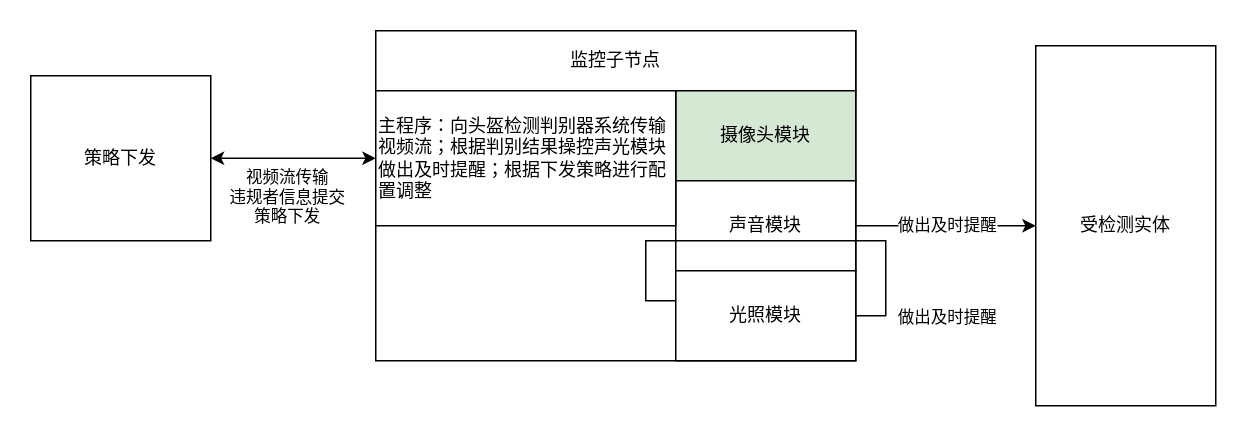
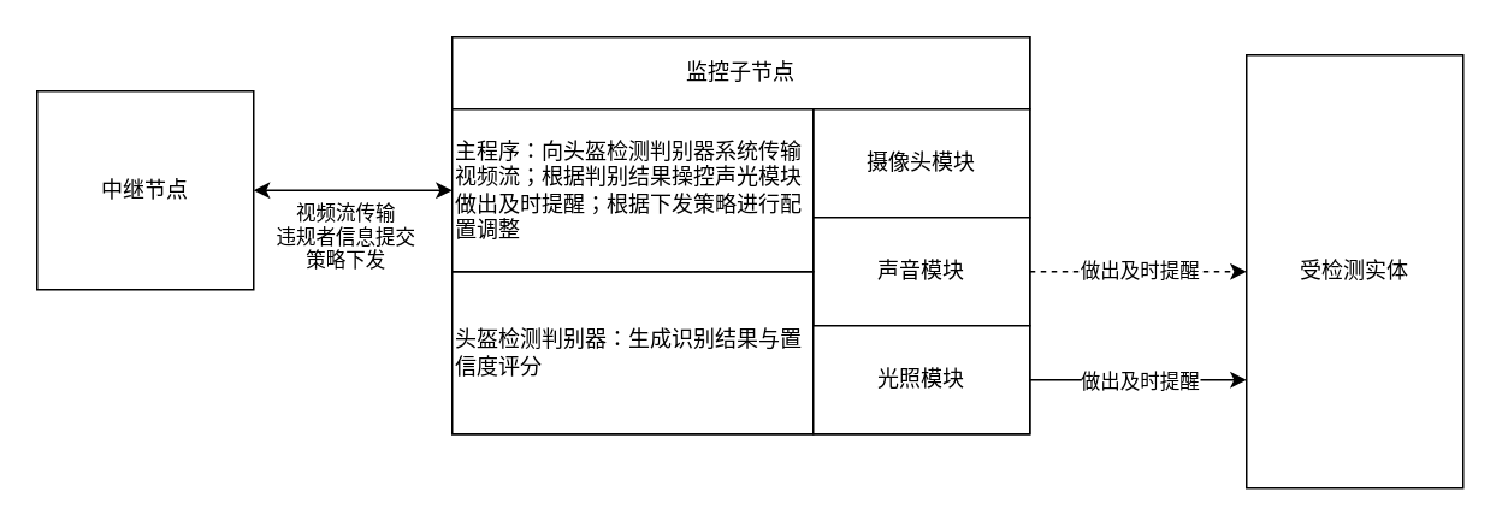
  <mxCell id="0" />
  <mxCell id="1" parent="0" />
- <mxCell id="2" value="策略下发" style="rounded=0;whiteSpace=wrap;html=1;" vertex="1" parent="1"><mxGeometry x="20" y="50" width="120" height="110" as="geometry" /></mxCell>
+ <mxCell id="2" value="中继节点" style="rounded=0;whiteSpace=wrap;html=1;" vertex="1" parent="1"><mxGeometry x="20" y="50" width="120" height="110" as="geometry" /></mxCell>
  <mxCell id="3" value="" style="rounded=0;whiteSpace=wrap;html=1;" vertex="1" parent="1"><mxGeometry x="250" y="20" width="320" height="220" as="geometry" /></mxCell>
  <mxCell id="4" value="监控子节点" style="rounded=0;whiteSpace=wrap;html=1;" vertex="1" parent="1"><mxGeometry x="250" y="20" width="320" height="40" as="geometry" /></mxCell>
- <mxCell id="5" value="摄像头模块" style="rounded=0;whiteSpace=wrap;html=1;fillColor=#d5e8d4;" vertex="1" parent="1"><mxGeometry x="450" y="60" width="120" height="60" as="geometry" /></mxCell>
- <mxCell id="6" style="edgeStyle=orthogonalEdgeStyle;rounded=0;orthogonalLoop=1;jettySize=auto;html=1;exitX=1;exitY=0.5;exitDx=0;exitDy=0;" edge="1" parent="1" source="8" target="12"><mxGeometry relative="1" as="geometry" /></mxCell>
+ <mxCell id="5" value="摄像头模块" style="rounded=0;whiteSpace=wrap;html=1;" vertex="1" parent="1"><mxGeometry x="450" y="60" width="120" height="60" as="geometry" /></mxCell>
+ <mxCell id="6" style="edgeStyle=orthogonalEdgeStyle;rounded=0;orthogonalLoop=1;jettySize=auto;html=1;exitX=1;exitY=0.5;exitDx=0;exitDy=0;dashed=1;" edge="1" parent="1" source="8" target="12"><mxGeometry relative="1" as="geometry" /></mxCell>
  <mxCell id="7" value="做出及时提醒" style="edgeLabel;html=1;align=center;verticalAlign=middle;resizable=0;points=[];" vertex="1" connectable="0" parent="6"><mxGeometry x="-0.007" y="1" relative="1" as="geometry"><mxPoint as="offset" /></mxGeometry></mxCell>
  <mxCell id="8" value="声音模块" style="rounded=0;whiteSpace=wrap;html=1;" vertex="1" parent="1"><mxGeometry x="450" y="120" width="120" height="60" as="geometry" /></mxCell>
- <mxCell id="10" style="edgeStyle=orthogonalEdgeStyle;rounded=0;orthogonalLoop=1;jettySize=auto;html=1;exitX=1;exitY=0.5;exitDx=0;exitDy=0;" edge="1" parent="1" source="11" target="8"><mxGeometry relative="1" as="geometry" /></mxCell>
+ <mxCell id="9" value="&lt;div style=&quot;&quot;&gt;头盔检测判别器：生成识别结果与置信度评分&lt;/div&gt;" style="rounded=0;whiteSpace=wrap;html=1;align=left;" vertex="1" parent="1"><mxGeometry x="250" y="150" width="200" height="90" as="geometry" /></mxCell>
+ <mxCell id="10" style="edgeStyle=orthogonalEdgeStyle;rounded=0;orthogonalLoop=1;jettySize=auto;html=1;exitX=1;exitY=0.5;exitDx=0;exitDy=0;entryX=0;entryY=0.75;entryDx=0;entryDy=0;" edge="1" parent="1" source="11" target="12"><mxGeometry relative="1" as="geometry" /></mxCell>
  <mxCell id="11" value="光照模块" style="rounded=0;whiteSpace=wrap;html=1;" vertex="1" parent="1"><mxGeometry x="450" y="180" width="120" height="60" as="geometry" /></mxCell>
  <mxCell id="12" value="受检测实体" style="rounded=0;whiteSpace=wrap;html=1;" vertex="1" parent="1"><mxGeometry x="690" y="30" width="120" height="240" as="geometry" /></mxCell>
  <mxCell id="13" value="主程序：向头盔检测判别器系统传输视频流；根据判别结果操控声光模块做出及时提醒；根据下发策略进行配置调整" style="rounded=0;whiteSpace=wrap;html=1;align=left;" vertex="1" parent="1"><mxGeometry x="250" y="60" width="200" height="90" as="geometry" /></mxCell>
  <mxCell id="14" value="做出及时提醒" style="edgeLabel;html=1;align=center;verticalAlign=middle;resizable=0;points=[];" vertex="1" connectable="0" parent="1"><mxGeometry x="630" y="210" as="geometry" /></mxCell>
  <mxCell id="15" value="" style="endArrow=classic;startArrow=classic;html=1;rounded=0;exitX=1;exitY=0.5;exitDx=0;exitDy=0;entryX=0;entryY=0.5;entryDx=0;entryDy=0;" edge="1" parent="1" source="2" target="13"><mxGeometry width="50" height="50" relative="1" as="geometry"><mxPoint x="210" y="270" as="sourcePoint" /><mxPoint x="260" y="220" as="targetPoint" /></mxGeometry></mxCell>
  <mxCell id="16" value="视频流传输&lt;div&gt;违规者信息提交&lt;br&gt;&lt;div&gt;策略下发&lt;/div&gt;&lt;/div&gt;" style="edgeLabel;html=1;align=center;verticalAlign=middle;resizable=0;points=[];" vertex="1" connectable="0" parent="15"><mxGeometry x="-0.279" y="1" relative="1" as="geometry"><mxPoint x="10" y="26" as="offset" /></mxGeometry></mxCell>
